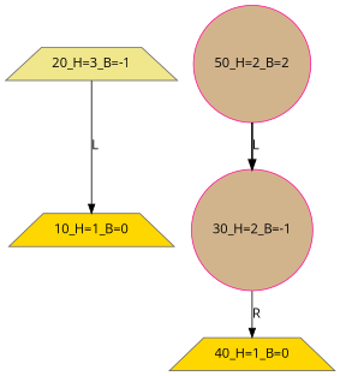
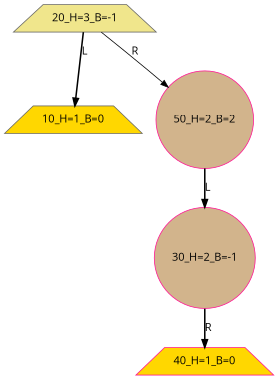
  digraph {
    fontname="Open Sans"
    node [color=deeppink fillcolor=gold fontname="Open Sans" shape=trapezium style=filled]
    edge [fontname="Open Sans" style=solid]
    "20_H=3_B=-1" [color=gray40 fillcolor=khaki]
    "10_H=1_B=0" [color=gray40]
    "50_H=2_B=2" [fillcolor=tan shape=circle]
    "30_H=2_B=-1" [fillcolor=tan shape=circle]
-   "40_H=1_B=0" [color=gray40]
-   "20_H=3_B=-1" -> "10_H=1_B=0" [label=L]
+   "40_H=1_B=0"
+   "20_H=3_B=-1" -> "10_H=1_B=0" [label=L style=bold]
+   "20_H=3_B=-1" -> "50_H=2_B=2" [label=R]
    "50_H=2_B=2" -> "30_H=2_B=-1" [label=L style=bold]
-   "30_H=2_B=-1" -> "40_H=1_B=0" [label=R]
+   "30_H=2_B=-1" -> "40_H=1_B=0" [label=R style=bold]
  }
